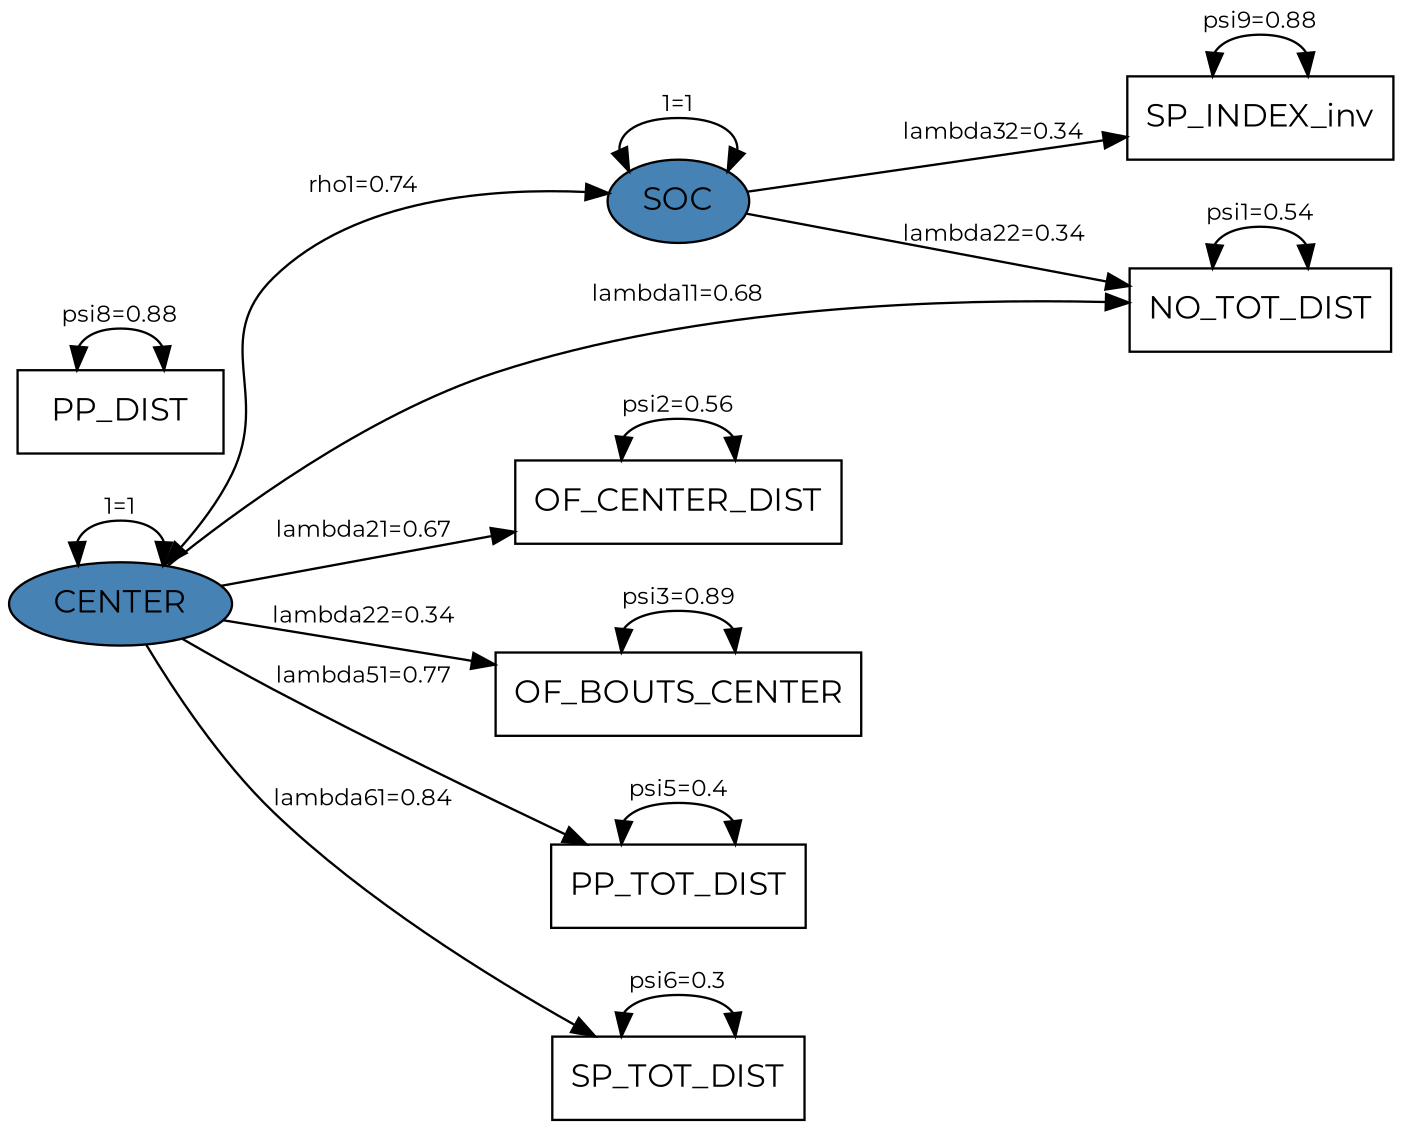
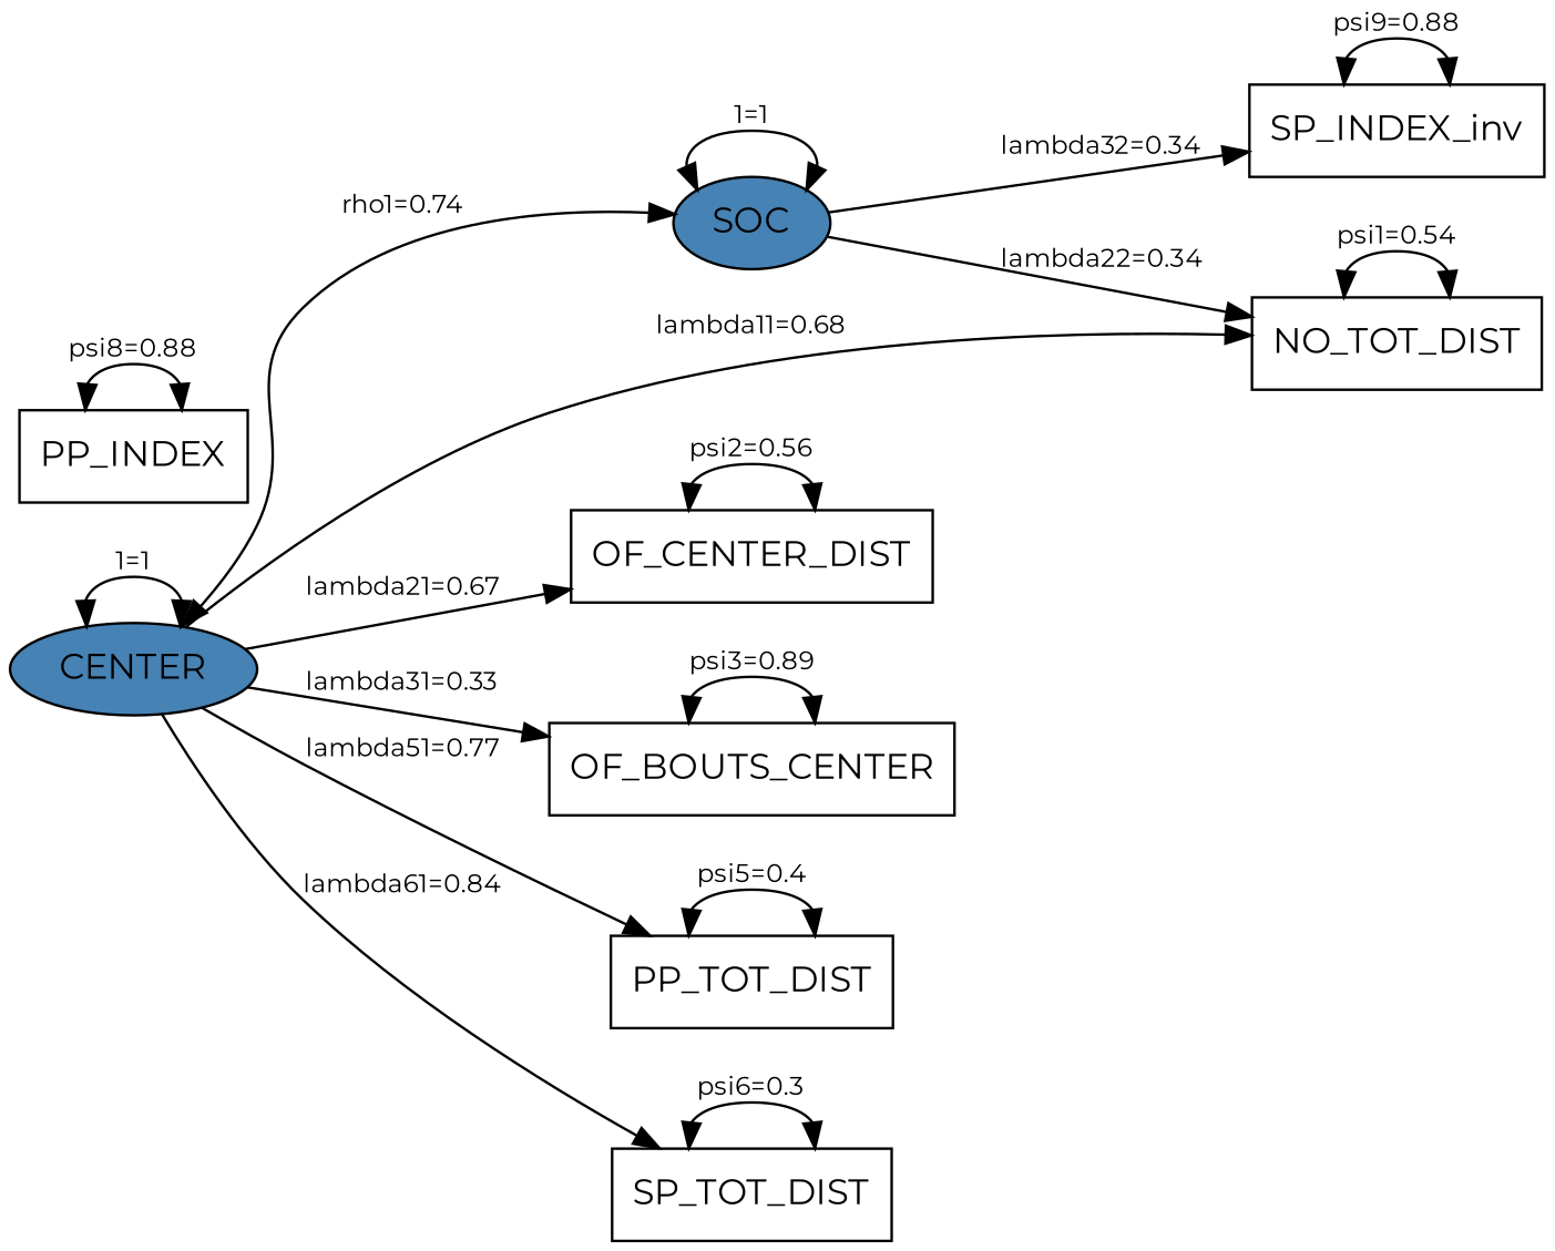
  digraph {
    fontname=Montserrat
    rankdir=LR
    node [fillcolor=transparent fontname=Montserrat fontsize=14 shape=box style=filled]
    edge [color=black dir=both fontname=Montserrat fontsize=10 penwidth=1.001]
    n1 [fillcolor=steelblue label=CENTER shape=ellipse]
    SOC [fillcolor=steelblue shape=ellipse]
    NO_TOT_DIST
    n4 [label=OF_CENTER_DIST]
    OF_BOUTS_CENTER
    PP_TOT_DIST
    SP_TOT_DIST
    SP_INDEX_inv
-   PP_INDEX [label=PP_DIST]
+   PP_INDEX
    n1 -> n1 [label="1=1"]
    n1 -> SOC [label="rho1=0.74"]
    n1 -> NO_TOT_DIST [label="lambda11=0.68" dir=""]
    n1 -> n4 [label="lambda21=0.67" dir=""]
-   n1 -> OF_BOUTS_CENTER [label="lambda22=0.34" dir=""]
+   n1 -> OF_BOUTS_CENTER [label="lambda31=0.33" dir=""]
    n1 -> PP_TOT_DIST [label="lambda51=0.77" dir=""]
    n1 -> SP_TOT_DIST [label="lambda61=0.84" dir=""]
    SOC -> SOC [label="1=1"]
    SOC -> NO_TOT_DIST [label="lambda22=0.34" dir=""]
    SOC -> SP_INDEX_inv [label="lambda32=0.34" dir=""]
    NO_TOT_DIST -> NO_TOT_DIST [label="psi1=0.54"]
    n4 -> n4 [label="psi2=0.56"]
    OF_BOUTS_CENTER -> OF_BOUTS_CENTER [label="psi3=0.89"]
    PP_TOT_DIST -> PP_TOT_DIST [label="psi5=0.4"]
    SP_TOT_DIST -> SP_TOT_DIST [label="psi6=0.3"]
    SP_INDEX_inv -> SP_INDEX_inv [label="psi9=0.88"]
    PP_INDEX -> PP_INDEX [label="psi8=0.88"]
  }
